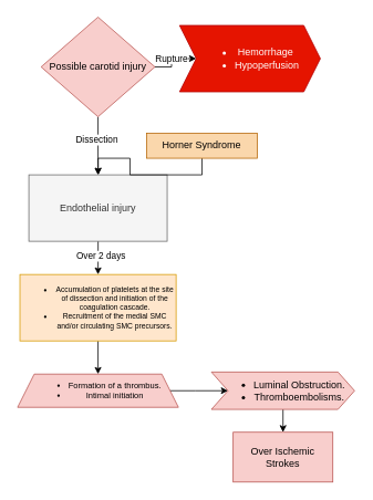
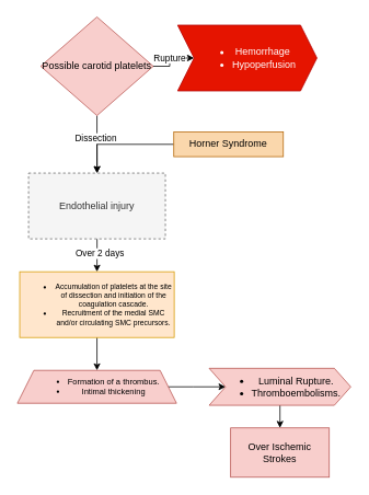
  <mxCell id="0" />
  <mxCell id="1" parent="0" />
  <mxCell id="2" value="Rupture" style="edgeStyle=orthogonalEdgeStyle;rounded=0;orthogonalLoop=1;jettySize=auto;html=1;" edge="1" parent="1" source="5" target="6"><mxGeometry relative="1" as="geometry" /></mxCell>
  <mxCell id="3" value="" style="edgeStyle=orthogonalEdgeStyle;rounded=0;orthogonalLoop=1;jettySize=auto;html=1;" edge="1" parent="1" source="5" target="9"><mxGeometry relative="1" as="geometry" /></mxCell>
  <mxCell id="4" value="Dissection" style="edgeLabel;html=1;align=center;verticalAlign=middle;resizable=0;points=[];" vertex="1" connectable="0" parent="3"><mxGeometry x="-0.234" y="-2" relative="1" as="geometry"><mxPoint as="offset" /></mxGeometry></mxCell>
- <mxCell id="5" value="Possible carotid injury" style="rhombus;whiteSpace=wrap;html=1;rounded=0;fillColor=#f8cecc;strokeColor=#b85450;" vertex="1" parent="1"><mxGeometry x="49" y="20" width="137" height="120" as="geometry" /></mxCell>
+ <mxCell id="5" value="Possible carotid platelets" style="rhombus;whiteSpace=wrap;html=1;rounded=0;fillColor=#f8cecc;strokeColor=#b85450;" vertex="1" parent="1"><mxGeometry x="49" y="20" width="137" height="120" as="geometry" /></mxCell>
  <mxCell id="6" value="&lt;ul&gt;&lt;li&gt;Hemorrhage&amp;nbsp;&lt;/li&gt;&lt;li&gt;Hypoperfusion&lt;/li&gt;&lt;/ul&gt;" style="shape=step;perimeter=stepPerimeter;whiteSpace=wrap;html=1;fixedSize=1;rounded=0;fillColor=#e51400;fontColor=#ffffff;strokeColor=#B20000;" vertex="1" parent="1"><mxGeometry x="215.67" y="30" width="169.5" height="80" as="geometry" /></mxCell>
  <mxCell id="7" value="" style="edgeStyle=orthogonalEdgeStyle;rounded=0;orthogonalLoop=1;jettySize=auto;html=1;" edge="1" parent="1" source="9" target="11"><mxGeometry relative="1" as="geometry" /></mxCell>
  <mxCell id="8" value="Over 2 days" style="edgeLabel;html=1;align=center;verticalAlign=middle;resizable=0;points=[];" vertex="1" connectable="0" parent="7"><mxGeometry x="-0.145" y="3" relative="1" as="geometry"><mxPoint as="offset" /></mxGeometry></mxCell>
- <mxCell id="9" value="&lt;span style=&quot;background-color: initial;&quot;&gt;Endothelial injury&lt;/span&gt;" style="whiteSpace=wrap;html=1;rounded=0;fillColor=#f5f5f5;strokeColor=#666666;fontColor=#333333;" vertex="1" parent="1"><mxGeometry x="34.25" y="210" width="166.5" height="80" as="geometry" /></mxCell>
+ <mxCell id="9" value="&lt;span style=&quot;background-color: initial;&quot;&gt;Endothelial injury&lt;/span&gt;" style="whiteSpace=wrap;html=1;rounded=0;fillColor=#f5f5f5;strokeColor=#666666;fontColor=#333333;dashed=1;" vertex="1" parent="1"><mxGeometry x="34.25" y="210" width="166.5" height="80" as="geometry" /></mxCell>
  <mxCell id="10" value="" style="edgeStyle=orthogonalEdgeStyle;rounded=0;orthogonalLoop=1;jettySize=auto;html=1;" edge="1" parent="1" source="11" target="13"><mxGeometry relative="1" as="geometry" /></mxCell>
  <mxCell id="11" value="&lt;ul style=&quot;font-size: 9px;&quot;&gt;&lt;li&gt;Accumulation of platelets at the site of dissection and initiation of the coagulation cascade.&lt;/li&gt;&lt;li&gt;Recruitment of the medial SMC and/or circulating SMC precursors.&lt;/li&gt;&lt;/ul&gt;" style="whiteSpace=wrap;html=1;rounded=0;fillColor=#ffe6cc;strokeColor=#d79b00;" vertex="1" parent="1"><mxGeometry x="23.5" y="330" width="188" height="80" as="geometry" /></mxCell>
  <mxCell id="12" value="" style="edgeStyle=orthogonalEdgeStyle;rounded=0;orthogonalLoop=1;jettySize=auto;html=1;" edge="1" parent="1" source="13" target="15"><mxGeometry relative="1" as="geometry" /></mxCell>
- <mxCell id="13" value="&lt;ul style=&quot;font-size: 10px;&quot;&gt;&lt;li&gt;Formation of a thrombus.&lt;/li&gt;&lt;li&gt;Intimal initiation&lt;/li&gt;&lt;/ul&gt;" style="shape=trapezoid;perimeter=trapezoidPerimeter;whiteSpace=wrap;html=1;fixedSize=1;rounded=0;fillColor=#f8cecc;strokeColor=#b85450;" vertex="1" parent="1"><mxGeometry x="20.71" y="450" width="193.58" height="40" as="geometry" /></mxCell>
+ <mxCell id="13" value="&lt;ul style=&quot;font-size: 10px;&quot;&gt;&lt;li&gt;Formation of a thrombus.&lt;/li&gt;&lt;li&gt;Intimal thickening&lt;/li&gt;&lt;/ul&gt;" style="shape=trapezoid;perimeter=trapezoidPerimeter;whiteSpace=wrap;html=1;fixedSize=1;rounded=0;fillColor=#f8cecc;strokeColor=#b85450;" vertex="1" parent="1"><mxGeometry x="20.71" y="450" width="193.58" height="40" as="geometry" /></mxCell>
  <mxCell id="14" value="" style="edgeStyle=orthogonalEdgeStyle;rounded=0;orthogonalLoop=1;jettySize=auto;html=1;" edge="1" parent="1" source="15" target="16"><mxGeometry relative="1" as="geometry" /></mxCell>
- <mxCell id="15" value="&lt;ul&gt;&lt;li&gt;Luminal Obstruction.&lt;/li&gt;&lt;li&gt;Thromboembolisms.&lt;/li&gt;&lt;/ul&gt;" style="shape=step;perimeter=stepPerimeter;whiteSpace=wrap;html=1;fixedSize=1;fillColor=#f8cecc;strokeColor=#b85450;rounded=0;" vertex="1" parent="1"><mxGeometry x="254" y="447.5" width="172.34" height="45" as="geometry" /></mxCell>
+ <mxCell id="15" value="&lt;ul&gt;&lt;li&gt;Luminal Rupture.&lt;/li&gt;&lt;li&gt;Thromboembolisms.&lt;/li&gt;&lt;/ul&gt;" style="shape=step;perimeter=stepPerimeter;whiteSpace=wrap;html=1;fixedSize=1;fillColor=#f8cecc;strokeColor=#b85450;rounded=0;" vertex="1" parent="1"><mxGeometry x="254" y="447.5" width="172.34" height="45" as="geometry" /></mxCell>
  <mxCell id="16" value="Over Ischemic Strokes" style="rounded=0;whiteSpace=wrap;html=1;fillColor=#f8cecc;strokeColor=#b85450;" vertex="1" parent="1"><mxGeometry x="280.17" y="520" width="120" height="60" as="geometry" /></mxCell>
  <mxCell id="17" value="" style="edgeStyle=orthogonalEdgeStyle;rounded=0;orthogonalLoop=1;jettySize=auto;html=1;" edge="1" parent="1" source="18" target="9"><mxGeometry relative="1" as="geometry" /></mxCell>
- <mxCell id="18" value="&lt;span style=&quot;background-color: initial;&quot;&gt;Horner Syndrome&lt;/span&gt;" style="whiteSpace=wrap;html=1;rounded=0;fillColor=#fad7ac;strokeColor=#b46504;" vertex="1" parent="1"><mxGeometry x="176" y="160" width="133.25" height="30" as="geometry" /></mxCell>
+ <mxCell id="18" value="&lt;span style=&quot;background-color: initial;&quot;&gt;Horner Syndrome&lt;/span&gt;" style="whiteSpace=wrap;html=1;rounded=0;fillColor=#fad7ac;strokeColor=#b46504;" vertex="1" parent="1"><mxGeometry x="211" y="160" width="133.25" height="30" as="geometry" /></mxCell>
